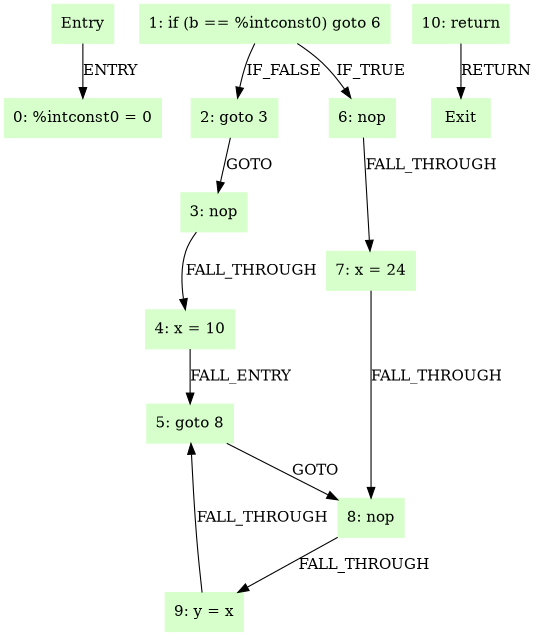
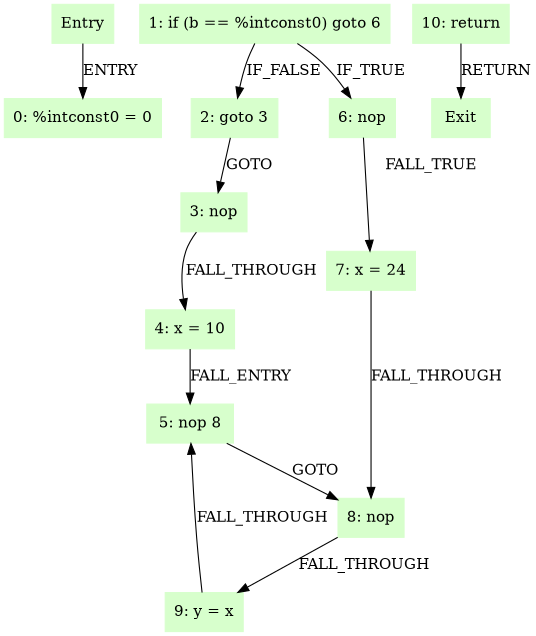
  digraph {
    node [color=".3 .2 1.0" shape=box style=filled]
    Entry
    "0: %intconst0 = 0"
    "1: if (b == %intconst0) goto 6"
    "2: goto 3"
    "6: nop"
    "3: nop"
    n7 [label="7: x = 24"]
    "4: x = 10"
-   "5: goto 8"
+   "5: goto 8" [label="5: nop 8"]
    "8: nop"
    "9: y = x"
    "10: return"
    Exit
    Entry -> "0: %intconst0 = 0" [label=ENTRY]
    "1: if (b == %intconst0) goto 6" -> "2: goto 3" [label=IF_FALSE]
    "1: if (b == %intconst0) goto 6" -> "6: nop" [label=IF_TRUE]
    "2: goto 3" -> "3: nop" [label=GOTO]
-   "6: nop" -> n7 [label=FALL_THROUGH]
+   "6: nop" -> n7 [label=FALL_TRUE]
    "3: nop" -> "4: x = 10" [label=FALL_THROUGH]
    n7 -> "8: nop" [label=FALL_THROUGH]
    "4: x = 10" -> "5: goto 8" [label=FALL_ENTRY]
    "5: goto 8" -> "8: nop" [label=GOTO]
    "8: nop" -> "9: y = x" [label=FALL_THROUGH]
    "9: y = x" -> "5: goto 8" [label=FALL_THROUGH]
    "10: return" -> Exit [label=RETURN]
  }
